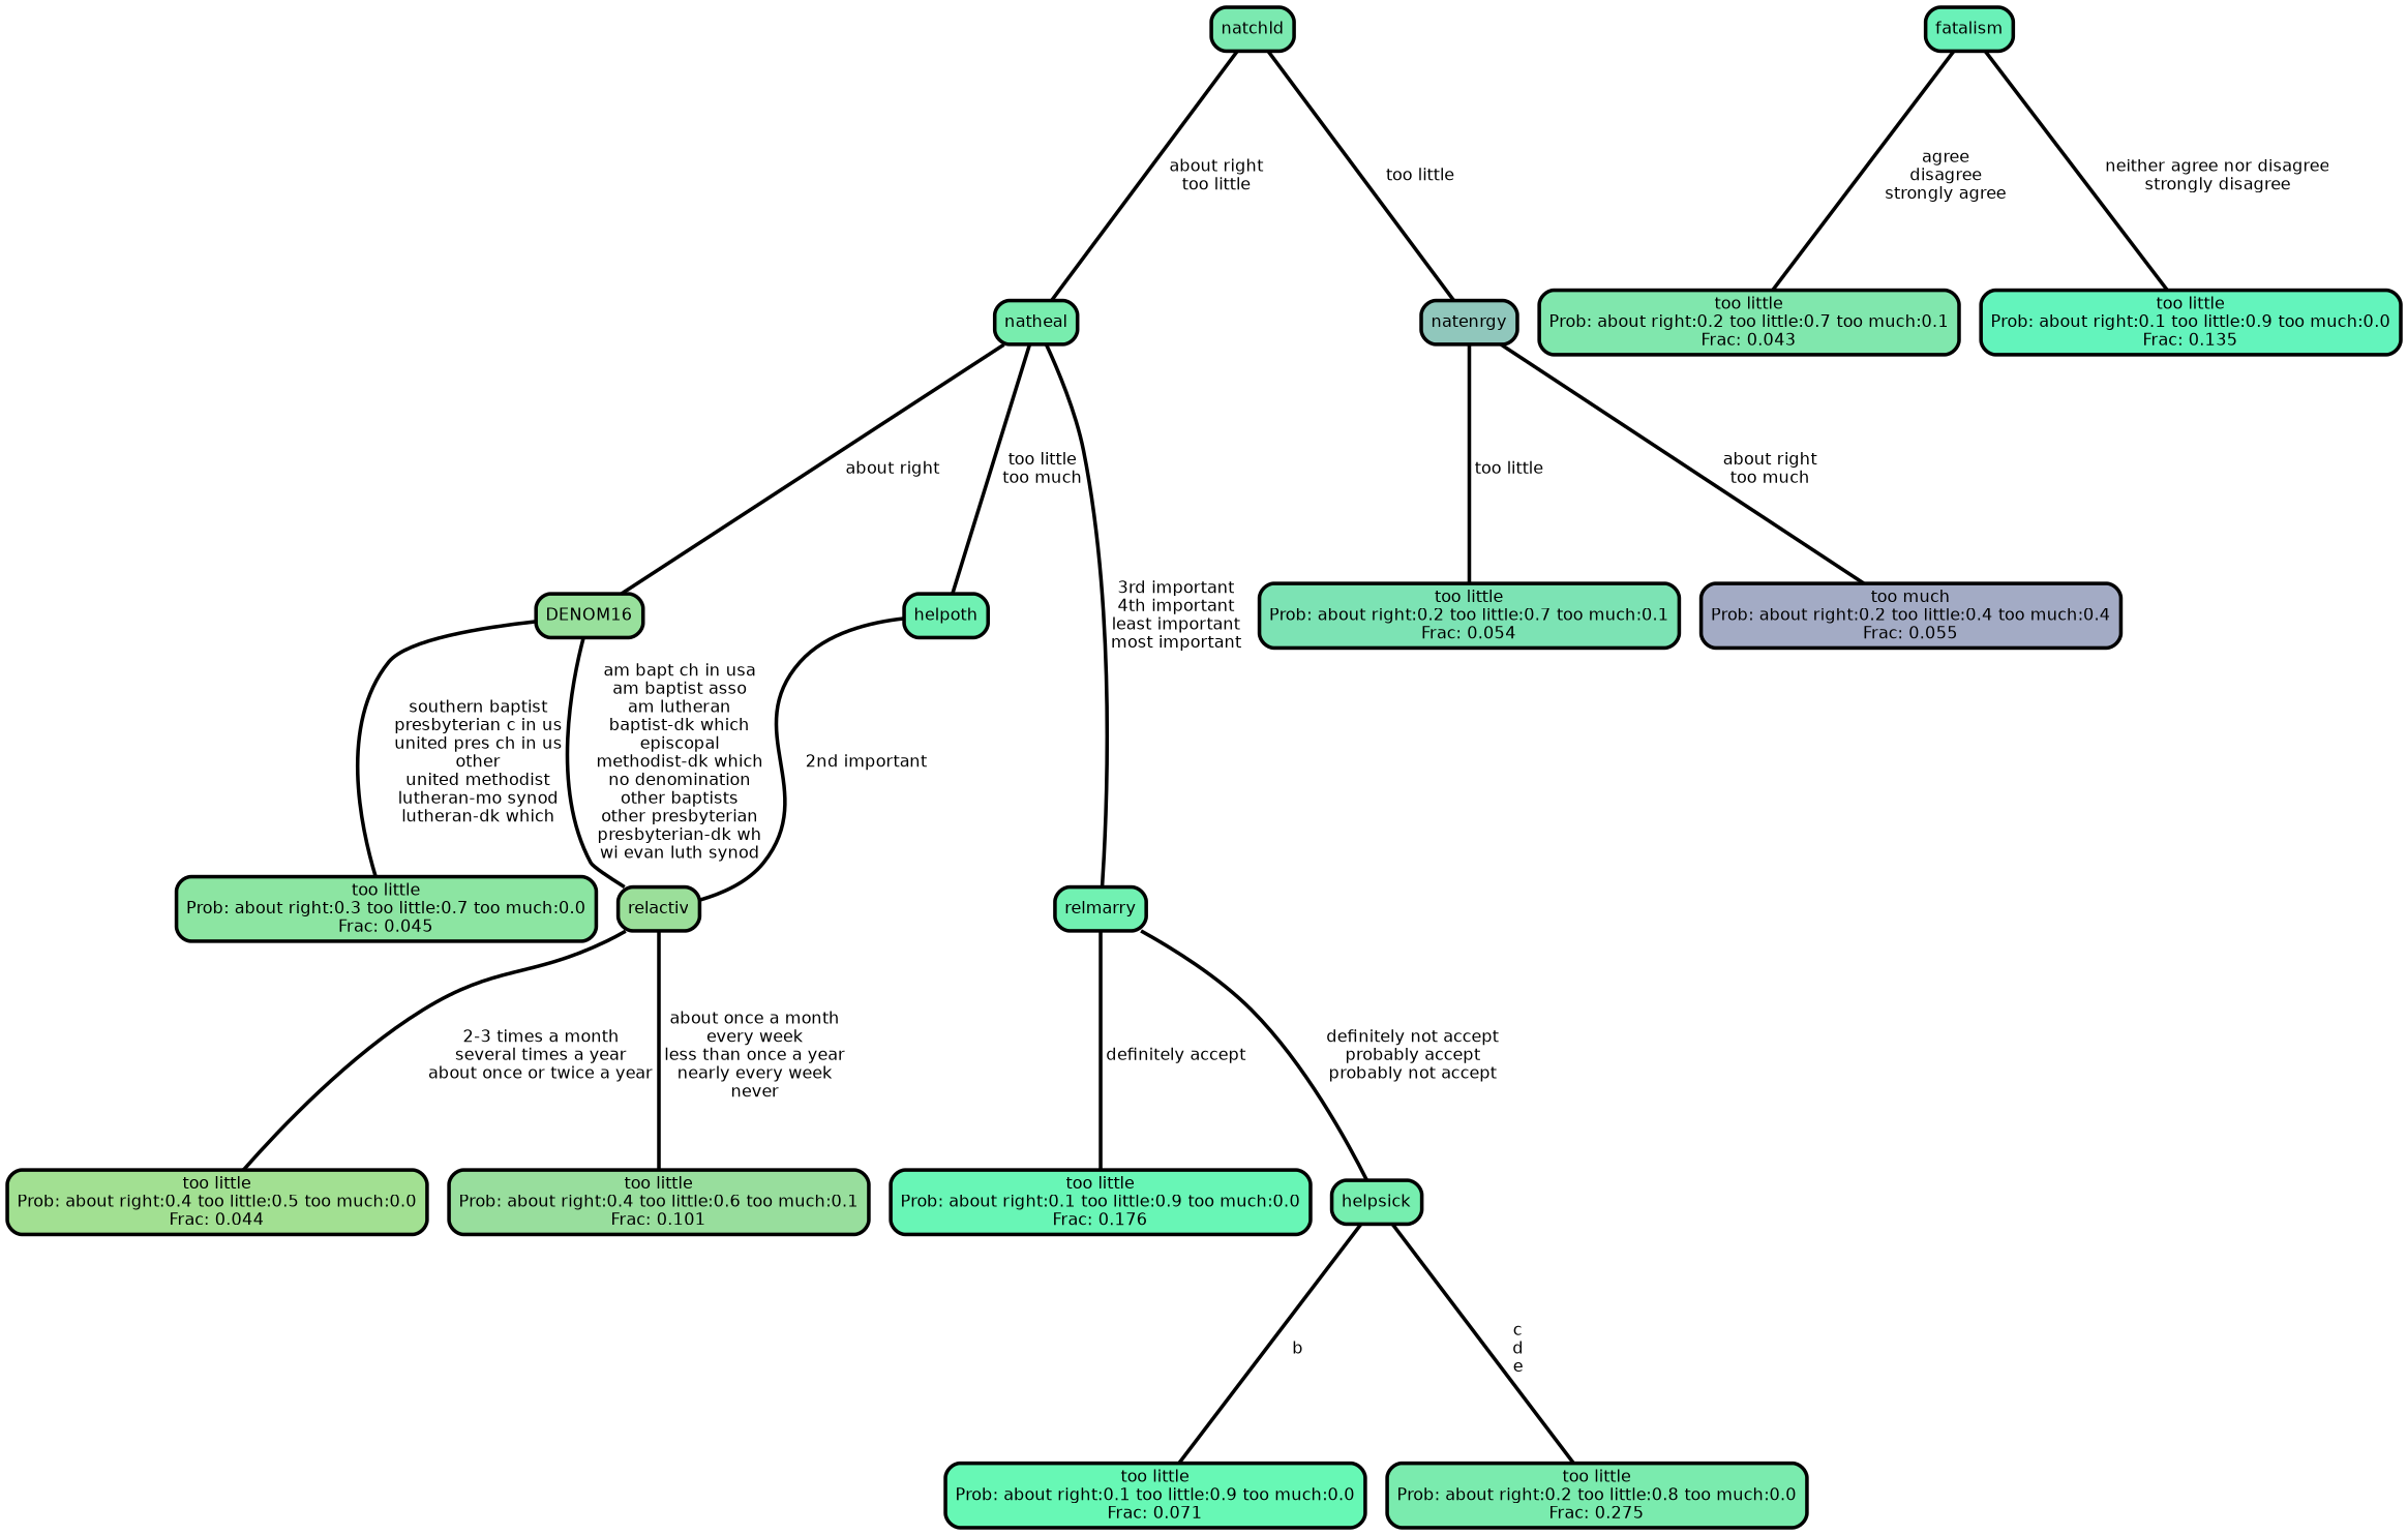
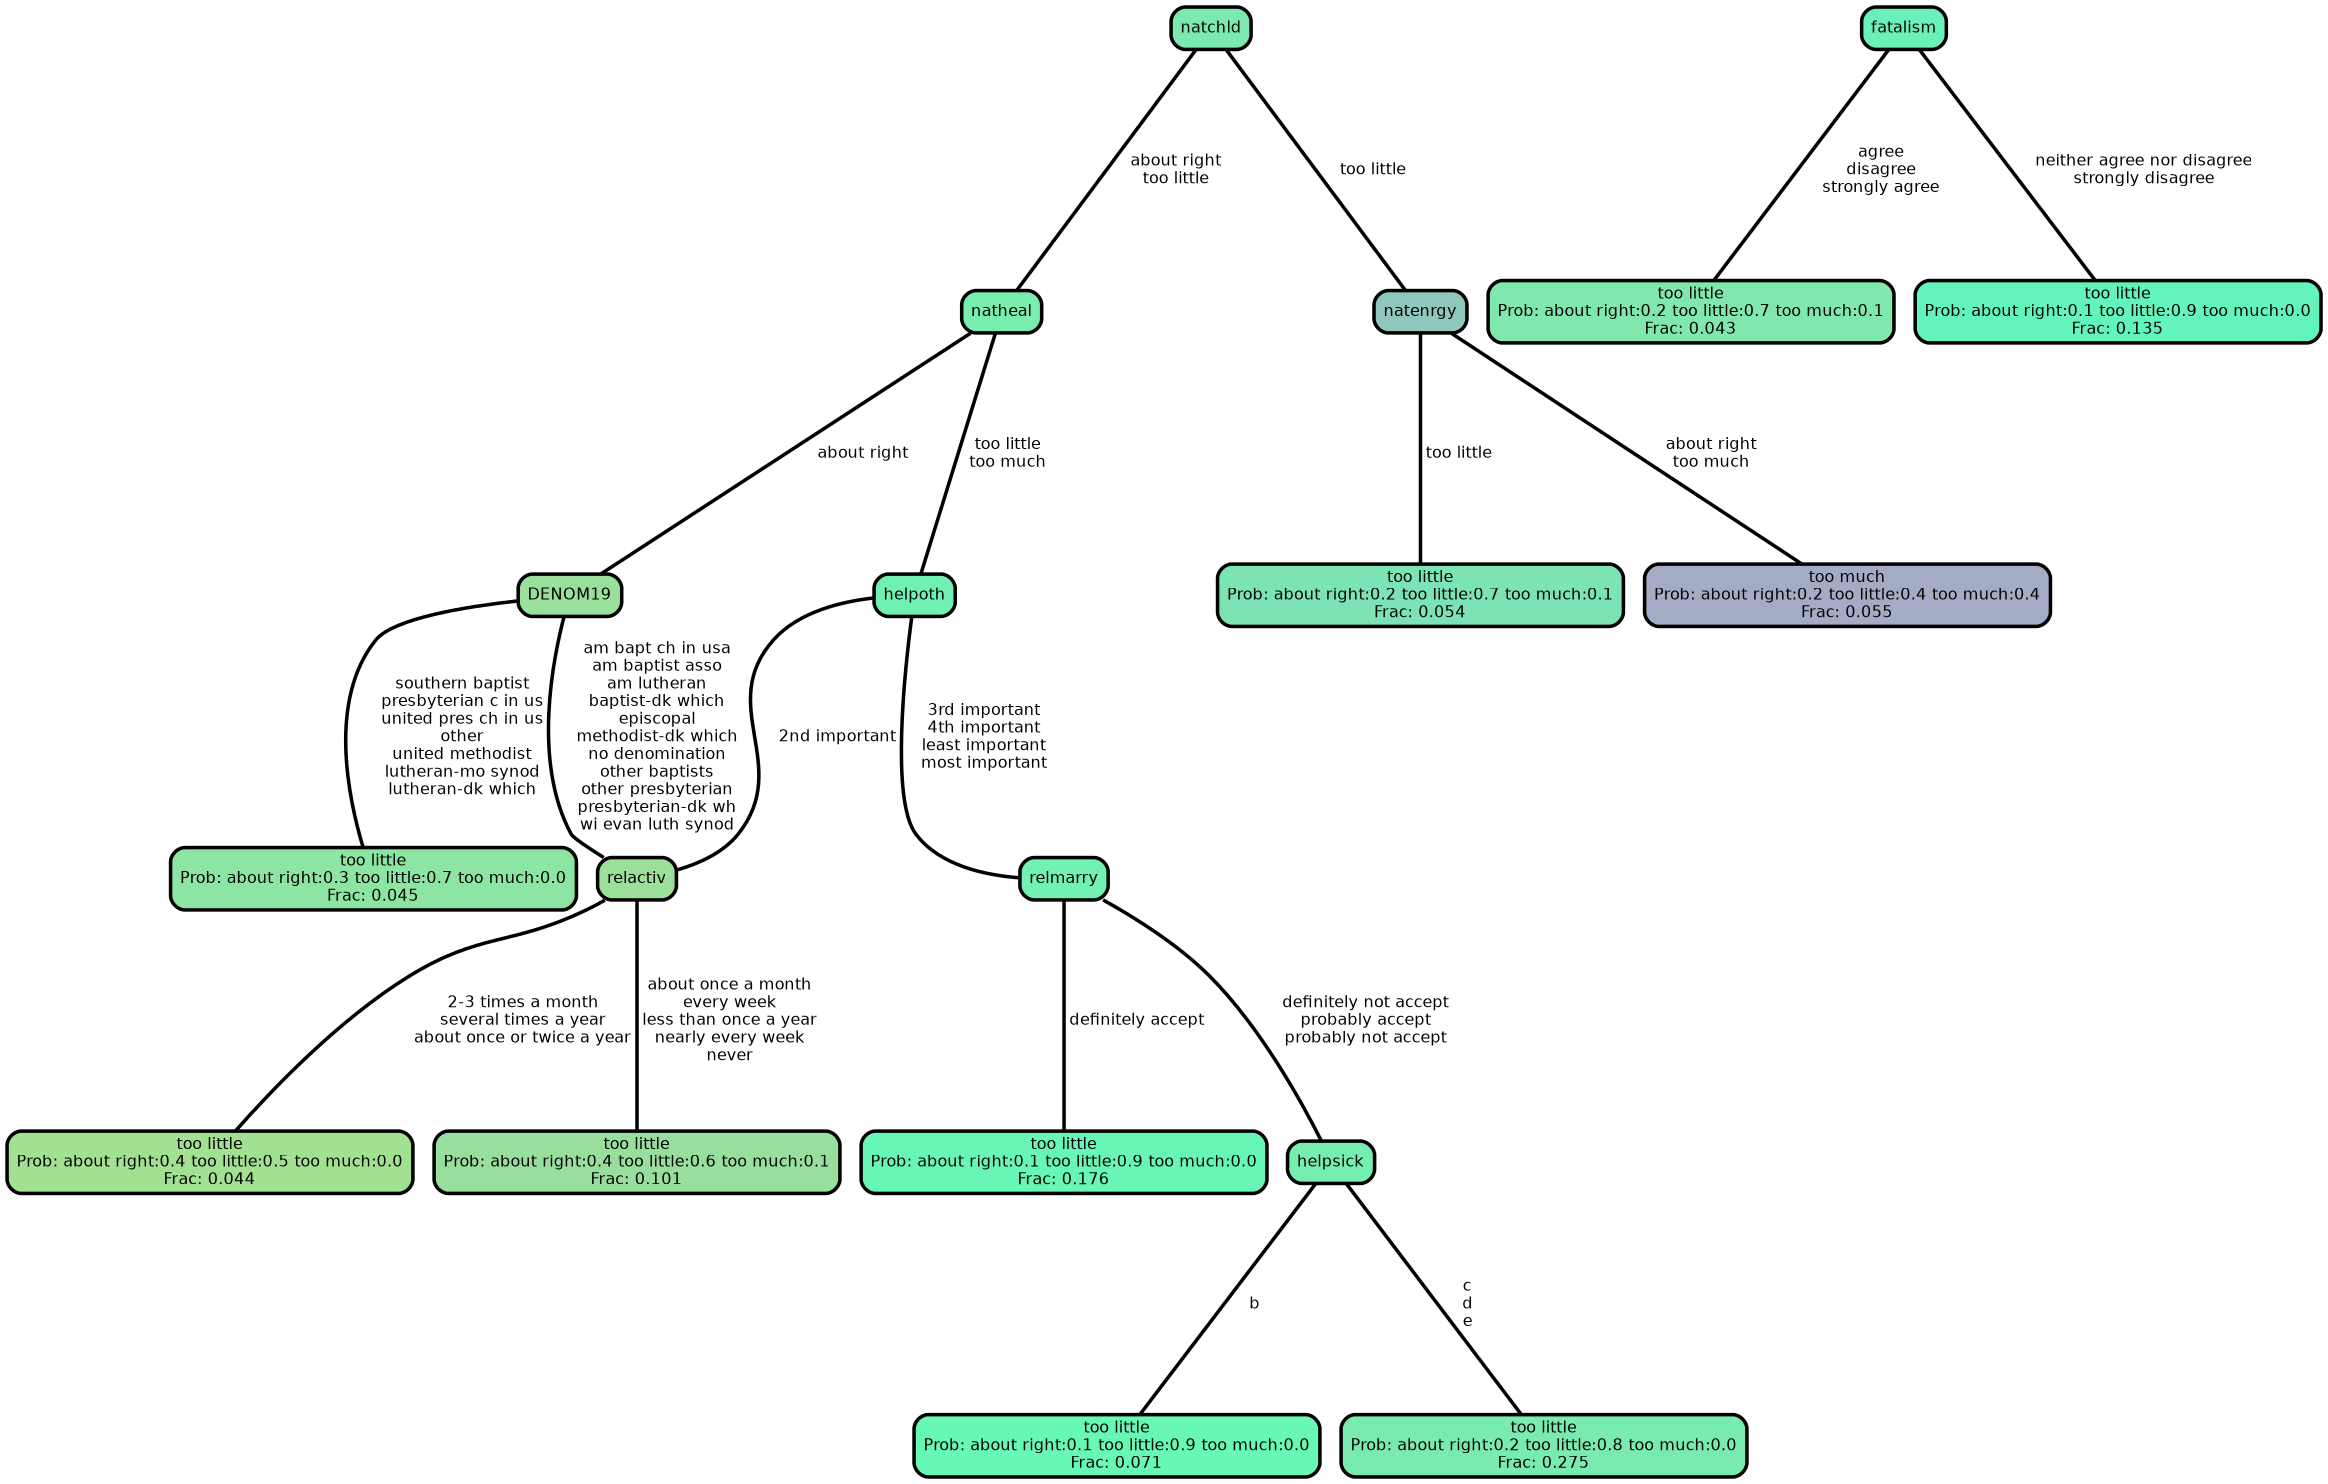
  graph {
    ranksep="0 equally"
    splines=straight
    node [color=black fontcolor=black fontname=helvetica penwidth=3 shape=box style="filled, rounded"]
    edge [color=black fontname=helvetica penwidth=3]
    n1 [fillcolor="#8ce5a2" label="too little\nProb: about right:0.3 too little:0.7 too much:0.0\nFrac: 0.045"]
-   n2 [fillcolor="#98e09c" label=DENOM16]
+   n2 [fillcolor="#98e09c" label=DENOM19]
    n3 [fillcolor="#9bdf9a" label=relactiv]
    n4 [fillcolor="#a2e092" label="too little\nProb: about right:0.4 too little:0.5 too much:0.0\nFrac: 0.044"]
    n5 [fillcolor="#98de9d" label="too little\nProb: about right:0.4 too little:0.6 too much:0.1\nFrac: 0.101"]
    n6 [fillcolor="#78edae" label=natheal]
    n7 [fillcolor="#70f1b3" label=helpoth]
    n8 [fillcolor="#71f1b2" label=relmarry]
    n9 [fillcolor="#80e7ad" label="too little\nProb: about right:0.2 too little:0.7 too much:0.1\nFrac: 0.043"]
    n10 [fillcolor="#6af1b8" label=fatalism]
    n11 [fillcolor="#63f4bc" label="too little\nProb: about right:0.1 too little:0.9 too much:0.0\nFrac: 0.135"]
    n12 [fillcolor="#68f6b6" label="too little\nProb: about right:0.1 too little:0.9 too much:0.0\nFrac: 0.176"]
    n13 [fillcolor="#76eeaf" label=helpsick]
    n14 [fillcolor="#67f8b5" label="too little\nProb: about right:0.1 too little:0.9 too much:0.0\nFrac: 0.071"]
    n15 [fillcolor="#7aebae" label="too little\nProb: about right:0.2 too little:0.8 too much:0.0\nFrac: 0.275"]
    n16 [fillcolor="#7be9b0" label=natchld]
    n17 [fillcolor="#90c7bc" label=natenrgy]
    n18 [fillcolor="#7ce3b4" label="too little\nProb: about right:0.2 too little:0.7 too much:0.1\nFrac: 0.054"]
    n19 [fillcolor="#a3abc5" label="too much\nProb: about right:0.2 too little:0.4 too much:0.4\nFrac: 0.055"]
    subgraph sub_1 {
      rank=same
    }
    n2 -- n1 [label=" southern baptist\n presbyterian c in us\n united pres ch in us\n other\n united methodist\n lutheran-mo synod\n lutheran-dk which"]
    n2 -- n3 [label=" am bapt ch in usa\n am baptist asso\n am lutheran\n baptist-dk which\n episcopal\n methodist-dk which\n no denomination\n other baptists\n other presbyterian\n presbyterian-dk wh\n wi evan luth synod"]
    n3 -- n4 [label=" 2-3 times a month\n several times a year\n about once or twice a year"]
    n3 -- n5 [label=" about once a month\n every week\n less than once a year\n nearly every week\n never"]
    n6 -- n2 [label=" about right"]
    n6 -- n7 [label=" too little\n too much"]
    n7 -- n3 [label=" 2nd important"]
-   n6 -- n8 [label=" 3rd important\n 4th important\n least important\n most important"]
+   n7 -- n8 [label=" 3rd important\n 4th important\n least important\n most important"]
    n8 -- n12 [label=" definitely accept"]
    n8 -- n13 [label=" definitely not accept\n probably accept\n probably not accept"]
    n10 -- n9 [label=" agree\n disagree\n strongly agree"]
    n10 -- n11 [label=" neither agree nor disagree\n strongly disagree"]
    n13 -- n14 [label=" b"]
    n13 -- n15 [label=" c\n d\n e"]
    n16 -- n6 [label=" about right\n too little"]
    n16 -- n17 [label=" too little"]
    n17 -- n18 [label=" too little"]
    n17 -- n19 [label=" about right\n too much"]
  }
